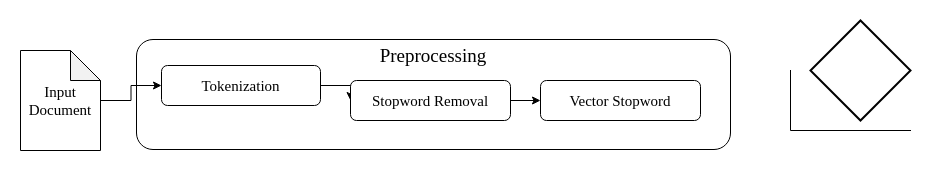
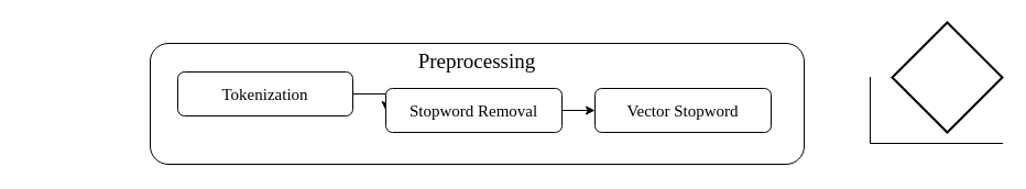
  <mxCell id="0" />
  <mxCell id="1" parent="0" />
  <mxCell id="2" value="&lt;font face=&quot;Times New Roman&quot; style=&quot;font-size: 19px;&quot;&gt;Preprocessing&lt;/font&gt;&lt;div&gt;&lt;font face=&quot;Times New Roman&quot; style=&quot;font-size: 16px;&quot;&gt;&lt;br&gt;&lt;/font&gt;&lt;/div&gt;&lt;div&gt;&lt;font face=&quot;Times New Roman&quot; style=&quot;font-size: 16px;&quot;&gt;&lt;br&gt;&lt;/font&gt;&lt;/div&gt;&lt;div&gt;&lt;font face=&quot;Times New Roman&quot; style=&quot;font-size: 16px;&quot;&gt;&lt;br&gt;&lt;/font&gt;&lt;/div&gt;&lt;div&gt;&lt;font face=&quot;Times New Roman&quot; style=&quot;font-size: 16px;&quot;&gt;&lt;br&gt;&lt;/font&gt;&lt;/div&gt;" style="rounded=1;whiteSpace=wrap;html=1;" vertex="1" parent="1"><mxGeometry x="136" y="39" width="594" height="110" as="geometry" /></mxCell>
- <mxCell id="3" style="edgeStyle=orthogonalEdgeStyle;rounded=0;orthogonalLoop=1;jettySize=auto;html=1;entryX=0;entryY=0.5;entryDx=0;entryDy=0;" edge="1" parent="1" source="4" target="6"><mxGeometry relative="1" as="geometry" /></mxCell>
- <mxCell id="4" value="&lt;font style=&quot;font-size: 15px;&quot; face=&quot;Times New Roman&quot;&gt;Input Document&lt;/font&gt;" style="shape=note;whiteSpace=wrap;html=1;backgroundOutline=1;darkOpacity=0.05;" vertex="1" parent="1"><mxGeometry x="20" y="50" width="80" height="100" as="geometry" /></mxCell>
  <mxCell id="5" style="edgeStyle=orthogonalEdgeStyle;rounded=0;orthogonalLoop=1;jettySize=auto;html=1;exitX=1;exitY=0.5;exitDx=0;exitDy=0;entryX=0;entryY=0.5;entryDx=0;entryDy=0;" edge="1" parent="1" source="6" target="8"><mxGeometry relative="1" as="geometry" /></mxCell>
  <mxCell id="6" value="&lt;font face=&quot;Times New Roman&quot; style=&quot;font-size: 15px;&quot;&gt;Tokenization&lt;/font&gt;" style="rounded=1;whiteSpace=wrap;html=1;" vertex="1" parent="1"><mxGeometry x="161" y="65" width="159" height="40" as="geometry" /></mxCell>
  <mxCell id="7" style="edgeStyle=orthogonalEdgeStyle;rounded=0;orthogonalLoop=1;jettySize=auto;html=1;exitX=1;exitY=0.5;exitDx=0;exitDy=0;entryX=0;entryY=0.5;entryDx=0;entryDy=0;" edge="1" parent="1" source="8" target="9"><mxGeometry relative="1" as="geometry" /></mxCell>
  <mxCell id="8" value="&lt;font face=&quot;Times New Roman&quot; style=&quot;font-size: 15px;&quot;&gt;Stopword Removal&lt;/font&gt;" style="rounded=1;whiteSpace=wrap;html=1;" vertex="1" parent="1"><mxGeometry x="350" y="80" width="160" height="40" as="geometry" /></mxCell>
  <mxCell id="9" value="&lt;font face=&quot;Times New Roman&quot; style=&quot;font-size: 15px;&quot;&gt;Vector Stopword&lt;/font&gt;" style="rounded=1;whiteSpace=wrap;html=1;" vertex="1" parent="1"><mxGeometry x="540" y="80" width="160" height="40" as="geometry" /></mxCell>
  <mxCell id="10" value="" style="shape=partialRectangle;whiteSpace=wrap;html=1;top=0;left=0;fillColor=none;flipH=1;" vertex="1" parent="1"><mxGeometry x="790" y="70" width="120" height="60" as="geometry" /></mxCell>
  <mxCell id="11" value="" style="strokeWidth=2;html=1;shape=mxgraph.flowchart.decision;whiteSpace=wrap;" vertex="1" parent="1"><mxGeometry x="810" y="20" width="100" height="100" as="geometry" /></mxCell>
